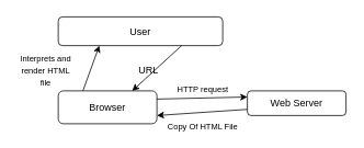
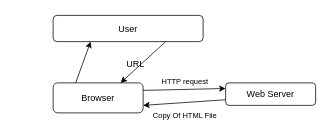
  <mxCell id="0" />
  <mxCell id="1" parent="0" />
  <mxCell id="2" value="User" style="rounded=1;whiteSpace=wrap;html=1;fillColor=none;" vertex="1" parent="1"><mxGeometry x="70" y="20" width="200" height="35" as="geometry" /></mxCell>
  <mxCell id="3" value="Browser" style="rounded=1;whiteSpace=wrap;html=1;fillColor=none;" vertex="1" parent="1"><mxGeometry x="70" y="110" width="120" height="40" as="geometry" /></mxCell>
  <mxCell id="4" value="Web Server" style="rounded=1;whiteSpace=wrap;html=1;fillColor=none;" vertex="1" parent="1"><mxGeometry x="300" y="110" width="120" height="30" as="geometry" /></mxCell>
  <mxCell id="5" value="" style="endArrow=classic;html=1;rounded=0;exitX=0.75;exitY=1;exitDx=0;exitDy=0;entryX=0.75;entryY=0;entryDx=0;entryDy=0;bendable=0;" edge="1" parent="1" source="2" target="3"><mxGeometry width="50" height="50" relative="1" as="geometry"><mxPoint x="170" y="150" as="sourcePoint" /><mxPoint x="220" y="100" as="targetPoint" /></mxGeometry></mxCell>
  <mxCell id="6" value="URL" style="text;html=1;align=center;verticalAlign=middle;whiteSpace=wrap;rounded=0;" vertex="1" parent="1"><mxGeometry x="160" y="80" width="40" height="10" as="geometry" /></mxCell>
  <mxCell id="7" value="" style="endArrow=classic;html=1;rounded=0;exitX=1;exitY=0.25;exitDx=0;exitDy=0;entryX=0;entryY=0.25;entryDx=0;entryDy=0;bendable=0;" edge="1" parent="1" source="3" target="4"><mxGeometry width="50" height="50" relative="1" as="geometry"><mxPoint x="170" y="70" as="sourcePoint" /><mxPoint x="170" y="120" as="targetPoint" /></mxGeometry></mxCell>
  <mxCell id="8" value="&lt;font style=&quot;font-size: 10px;&quot;&gt;HTTP request&lt;/font&gt;" style="text;html=1;align=center;verticalAlign=middle;whiteSpace=wrap;rounded=0;" vertex="1" parent="1"><mxGeometry x="211" y="103" width="70" height="10" as="geometry" /></mxCell>
  <mxCell id="9" value="" style="endArrow=classic;html=1;rounded=0;exitX=0;exitY=0.75;exitDx=0;exitDy=0;entryX=1;entryY=0.75;entryDx=0;entryDy=0;bendable=0;" edge="1" parent="1" source="4" target="3"><mxGeometry width="50" height="50" relative="1" as="geometry"><mxPoint x="200" y="130" as="sourcePoint" /><mxPoint x="310" y="130" as="targetPoint" /></mxGeometry></mxCell>
  <mxCell id="10" value="&lt;span style=&quot;font-size: 10px;&quot;&gt;Copy Of HTML File&lt;/span&gt;" style="text;html=1;align=center;verticalAlign=middle;whiteSpace=wrap;rounded=0;" vertex="1" parent="1"><mxGeometry x="202" y="148" width="88" height="10" as="geometry" /></mxCell>
  <mxCell id="11" value="" style="endArrow=classic;html=1;rounded=0;exitX=0.25;exitY=0;exitDx=0;exitDy=0;entryX=0.25;entryY=1;entryDx=0;entryDy=0;bendable=0;" edge="1" parent="1" source="3" target="2"><mxGeometry width="50" height="50" relative="1" as="geometry"><mxPoint x="200" y="130" as="sourcePoint" /><mxPoint x="310" y="130" as="targetPoint" /></mxGeometry></mxCell>
- <mxCell id="12" value="&lt;font style=&quot;font-size: 10px;&quot;&gt;Interprets and&lt;/font&gt;&lt;div&gt;&lt;font style=&quot;font-size: 10px;&quot;&gt;render HTML file&lt;/font&gt;&lt;/div&gt;" style="text;html=1;align=center;verticalAlign=middle;whiteSpace=wrap;rounded=0;" vertex="1" parent="1"><mxGeometry x="20" y="65" width="70" height="40" as="geometry" /></mxCell>
